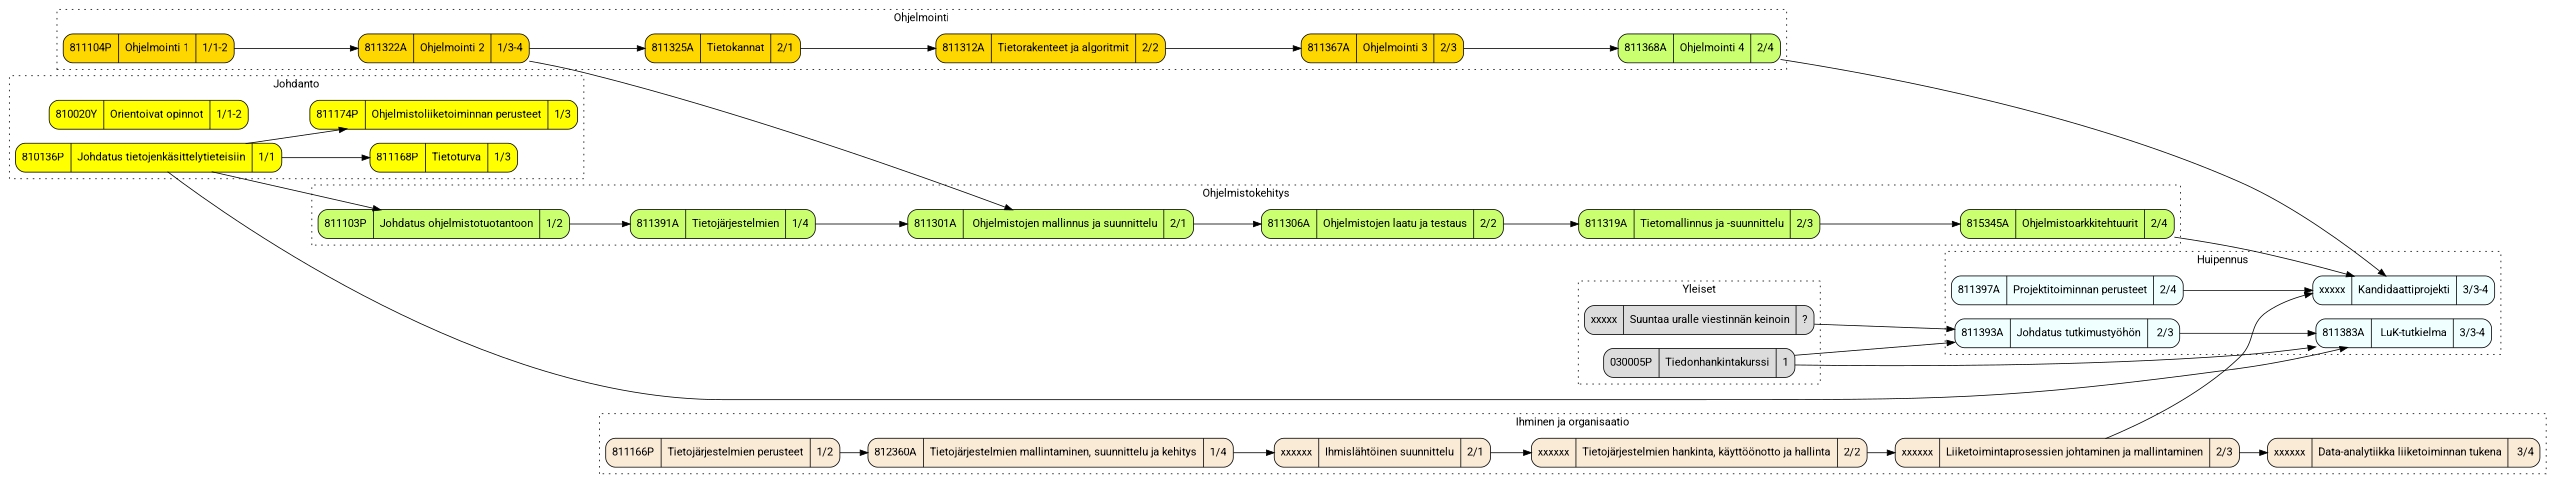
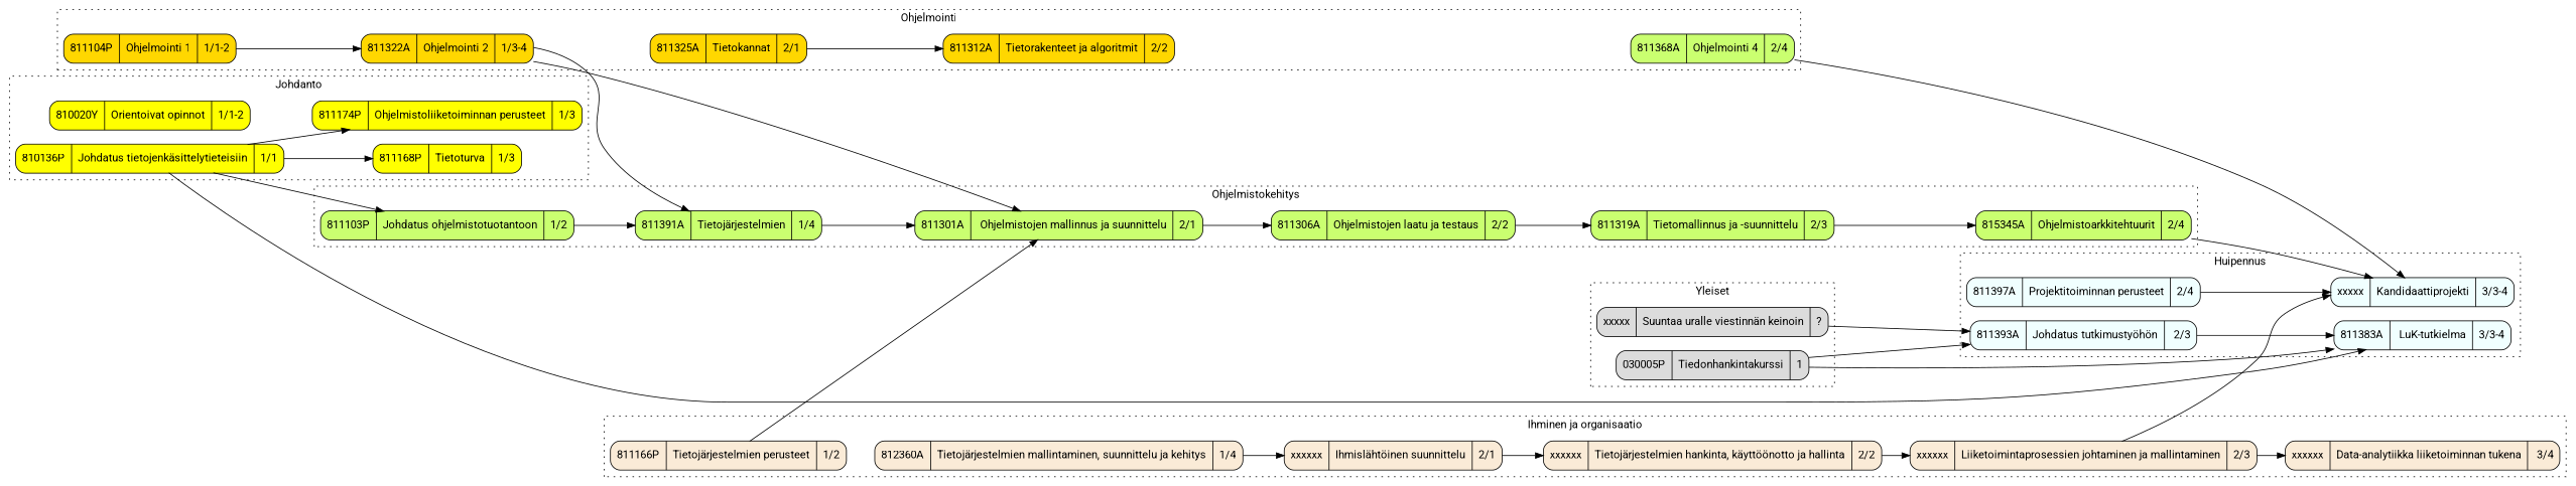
  digraph {
    fontname=Roboto
    rankdir=LR
    node [fillcolor=darkolivegreen1 fontname=Roboto shape=record style="rounded,filled"]
    edge [fontname=Roboto]
    n1 [fillcolor=gainsboro label="{ 030005P | Tiedonhankintakurssi | 1 }"]
    n2 [fillcolor=gainsboro label="{ xxxxx | Suuntaa uralle viestinnän keinoin | ? }"]
    n3 [fillcolor=yellow label="{ 810020Y | Orientoivat opinnot | 1/1-2 }"]
    n4 [fillcolor=yellow label="{ 810136P | Johdatus tietojenkäsittelytieteisiin | 1/1 }"]
    n5 [fillcolor=yellow label="{ 811168P | Tietoturva | 1/3 }"]
    n6 [fillcolor=yellow label="{ 811174P | Ohjelmistoliiketoiminnan perusteet | 1/3 }"]
    n7 [fillcolor=gold1 label="{ 811104P | Ohjelmointi 1 | 1/1-2 }"]
    n8 [fillcolor=gold1 label="{ 811322A | Ohjelmointi 2 | 1/3-4 }"]
    n9 [fillcolor=gold1 label="{ 811325A | Tietokannat | 2/1 }"]
    n10 [fillcolor=gold1 label="{ 811312A | Tietorakenteet ja algoritmit | 2/2 }"]
-   n11 [fillcolor=gold1 label="{ 811367A | Ohjelmointi 3 | 2/3 }"]
    n12 [label="{ 811368A | Ohjelmointi 4 | 2/4 }"]
    n13 [label="{ 811103P | Johdatus ohjelmistotuotantoon | 1/2 }"]
    n14 [label="{ 811301A | Ohjelmistojen mallinnus ja suunnittelu | 2/1 }"]
    n15 [label="{ 811319A | Tietomallinnus ja -suunnittelu | 2/3 }"]
    n16 [label="{ 811391A | Tietojärjestelmien | 1/4 }"]
    n17 [label="{ 811306A | Ohjelmistojen laatu ja testaus | 2/2 }"]
    n18 [label="{ 815345A | Ohjelmistoarkkitehtuurit | 2/4 }"]
    n19 [fillcolor=antiquewhite label="{ 811166P | Tietojärjestelmien perusteet | 1/2 }"]
    n20 [fillcolor=antiquewhite label="{ 812360A | Tietojärjestelmien mallintaminen, suunnittelu ja kehitys | 1/4 }"]
    n21 [fillcolor=antiquewhite label="{ xxxxxx | Ihmislähtöinen suunnittelu | 2/1 }"]
    n22 [fillcolor=antiquewhite label="{ xxxxxx | Tietojärjestelmien hankinta, käyttöönotto ja hallinta | 2/2 }"]
    n23 [fillcolor=antiquewhite label="{ xxxxxx | Liiketoimintaprosessien johtaminen ja mallintaminen | 2/3 }"]
    n24 [fillcolor=antiquewhite label="{ xxxxxx | Data-analytiikka liiketoiminnan tukena | 3/4 }"]
    n25 [fillcolor=azure label="{ 811393A | Johdatus tutkimustyöhön | 2/3 }"]
    n26 [fillcolor=azure label="{ 811383A | LuK-tutkielma | 3/3-4 }"]
    n27 [fillcolor=azure label="{ xxxxx | Kandidaattiprojekti | 3/3-4 }"]
    n28 [fillcolor=azure label="{ 811397A | Projektitoiminnan perusteet | 2/4 }"]
    subgraph cluster_1 {
      label=Yleiset
      style=dotted
      n1
      n2
    }
    subgraph cluster_2 {
      label=Johdanto
      style=dotted
      n3
      n4
      n5
      n6
    }
    subgraph cluster_3 {
      label=Ohjelmointi
      style=dotted
      n7
      n8
      n9
      n10
-     n11
      n12
    }
    subgraph cluster_4 {
      label=Ohjelmistokehitys
      style=dotted
      n13
      n14
      n15
      n16
      n17
      n18
    }
    subgraph cluster_5 {
      label="Ihminen ja organisaatio"
      style=dotted
      n19
      n20
      n21
      n22
      n23
      n24
    }
    subgraph cluster_6 {
      label=Huipennus
      style=dotted
      n25
      n26
      n27
      n28
    }
    n1 -> n25
    n1 -> n26
    n2 -> n25
    n4 -> n5
    n4 -> n6
    n4 -> n13
    n4 -> n26
    n7 -> n8
-   n8 -> n9
+   n8 -> n16
    n8 -> n14
    n9 -> n10
-   n10 -> n11
-   n11 -> n12
    n12 -> n27
    n13 -> n16
    n14 -> n17
    n15 -> n18
    n16 -> n14
    n17 -> n15
    n18 -> n27
-   n19 -> n20
+   n19 -> n14
    n20 -> n21
    n21 -> n22
    n22 -> n23
    n23 -> n24
    n23 -> n27
    n25 -> n26
    n28 -> n27
  }
